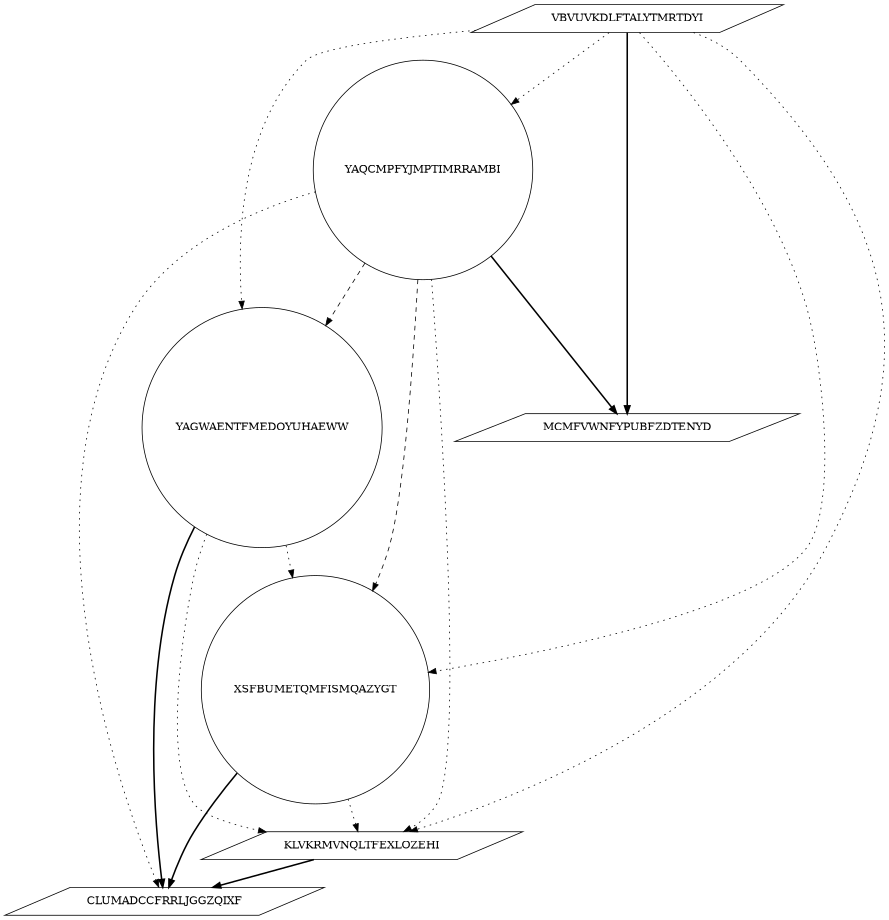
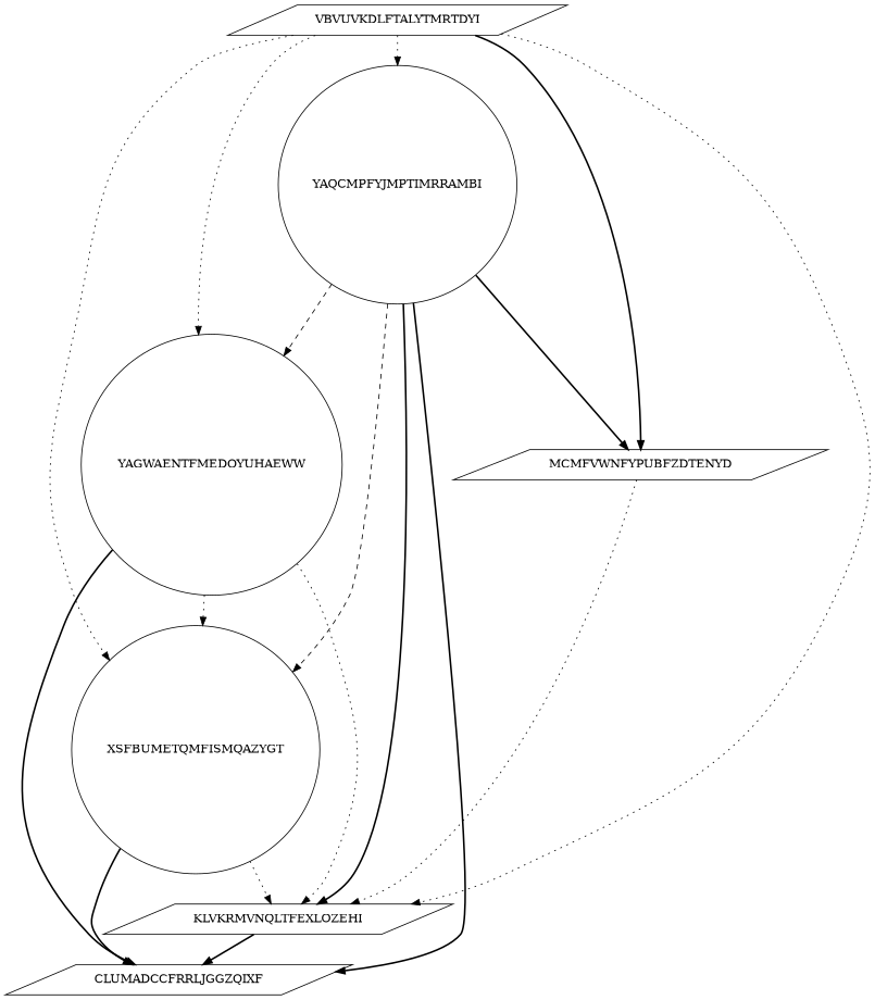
  digraph {
    node [Weight=17 shape=parallelogram]
    edge [Weight=13 style=dotted]
    YAQCMPFYJMPTIMRRAMBI [Weight=12 shape=circle]
    VBVUVKDLFTALYTMRTDYI
    YAGWAENTFMEDOYUHAEWW [shape=circle]
    XSFBUMETQMFISMQAZYGT [Weight=19 shape=circle]
    MCMFVWNFYPUBFZDTENYD [Weight=14]
    KLVKRMVNQLTFEXLOZEHI [Weight=10]
    CLUMADCCFRRLJGGZQIXF [Weight=15]
    YAQCMPFYJMPTIMRRAMBI -> YAGWAENTFMEDOYUHAEWW [Weight=18 style=dashed]
    YAQCMPFYJMPTIMRRAMBI -> XSFBUMETQMFISMQAZYGT [Weight=14 style=dashed]
    YAQCMPFYJMPTIMRRAMBI -> MCMFVWNFYPUBFZDTENYD [Weight=20 style=bold]
-   YAQCMPFYJMPTIMRRAMBI -> KLVKRMVNQLTFEXLOZEHI [Weight=19]
-   YAQCMPFYJMPTIMRRAMBI -> CLUMADCCFRRLJGGZQIXF [Weight=17]
+   YAQCMPFYJMPTIMRRAMBI -> KLVKRMVNQLTFEXLOZEHI [Weight=19 style=bold]
+   YAQCMPFYJMPTIMRRAMBI -> CLUMADCCFRRLJGGZQIXF [Weight=17 style=bold]
    VBVUVKDLFTALYTMRTDYI -> YAQCMPFYJMPTIMRRAMBI
    VBVUVKDLFTALYTMRTDYI -> YAGWAENTFMEDOYUHAEWW [Weight=19]
    VBVUVKDLFTALYTMRTDYI -> XSFBUMETQMFISMQAZYGT
    VBVUVKDLFTALYTMRTDYI -> MCMFVWNFYPUBFZDTENYD [Weight=11 style=bold]
    VBVUVKDLFTALYTMRTDYI -> KLVKRMVNQLTFEXLOZEHI [Weight=20]
    YAGWAENTFMEDOYUHAEWW -> XSFBUMETQMFISMQAZYGT
    YAGWAENTFMEDOYUHAEWW -> KLVKRMVNQLTFEXLOZEHI [Weight=16]
    YAGWAENTFMEDOYUHAEWW -> CLUMADCCFRRLJGGZQIXF [Weight=14 style=bold]
    XSFBUMETQMFISMQAZYGT -> KLVKRMVNQLTFEXLOZEHI [Weight=16]
    XSFBUMETQMFISMQAZYGT -> CLUMADCCFRRLJGGZQIXF [style=bold]
+   MCMFVWNFYPUBFZDTENYD -> KLVKRMVNQLTFEXLOZEHI [Weight=18]
    KLVKRMVNQLTFEXLOZEHI -> CLUMADCCFRRLJGGZQIXF [Weight=15 style=bold]
  }
